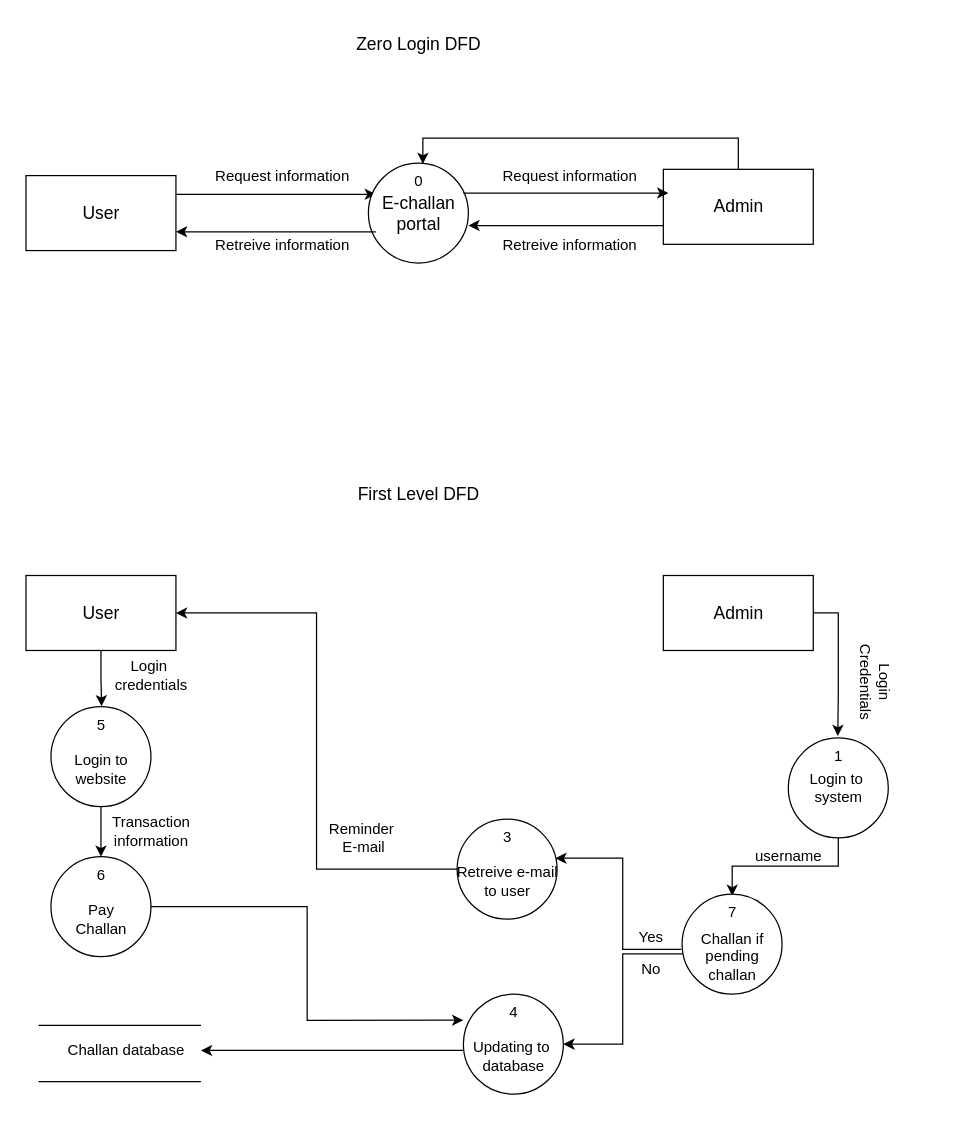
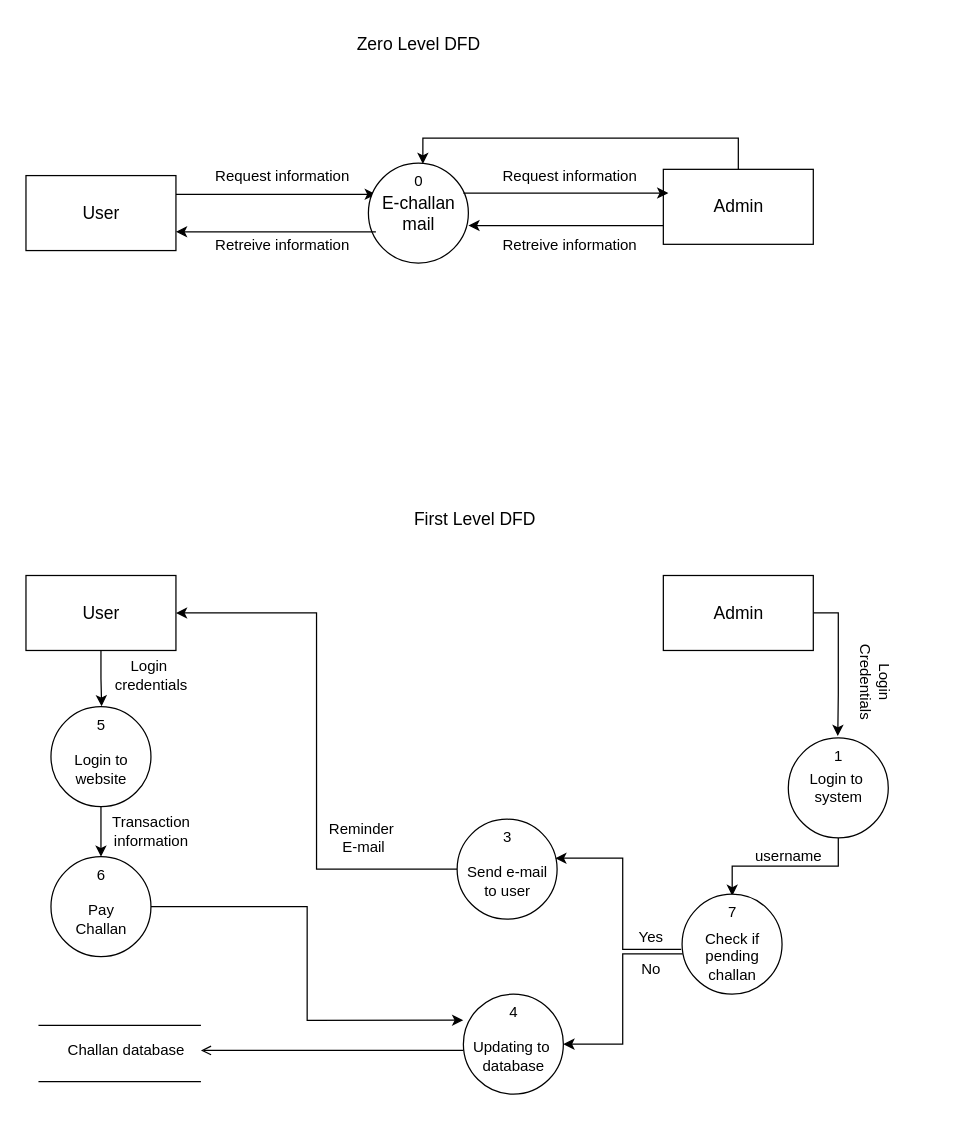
  <mxCell id="0" />
  <mxCell id="1" parent="0" />
  <mxCell id="2" style="edgeStyle=orthogonalEdgeStyle;rounded=0;orthogonalLoop=1;jettySize=auto;html=1;exitX=1;exitY=0.25;exitDx=0;exitDy=0;entryX=0.075;entryY=0.2;entryDx=0;entryDy=0;entryPerimeter=0;fontSize=14;" edge="1" parent="1" source="4" target="7"><mxGeometry relative="1" as="geometry"><Array as="points"><mxPoint x="260" y="155" /><mxPoint x="260" y="155" /></Array></mxGeometry></mxCell>
  <mxCell id="3" style="edgeStyle=orthogonalEdgeStyle;rounded=0;orthogonalLoop=1;jettySize=auto;html=1;exitX=1;exitY=0.75;exitDx=0;exitDy=0;entryX=1;entryY=0.75;entryDx=0;entryDy=0;fontSize=14;" edge="1" parent="1" source="4" target="4"><mxGeometry relative="1" as="geometry" /></mxCell>
  <mxCell id="4" value="" style="rounded=0;whiteSpace=wrap;html=1;" vertex="1" parent="1"><mxGeometry x="20" y="140" width="120" height="60" as="geometry" /></mxCell>
  <mxCell id="5" value="&lt;font style=&quot;font-size: 14px;&quot;&gt;User&lt;/font&gt;" style="text;html=1;resizable=0;autosize=1;align=center;verticalAlign=middle;points=[];fillColor=none;strokeColor=none;rounded=0;" vertex="1" parent="1"><mxGeometry x="55" y="155" width="50" height="30" as="geometry" /></mxCell>
  <mxCell id="6" value="" style="ellipse;whiteSpace=wrap;html=1;aspect=fixed;fontSize=14;" vertex="1" parent="1"><mxGeometry x="294" y="130" width="80" height="80" as="geometry" /></mxCell>
- <mxCell id="7" value="E-challan&lt;br&gt;portal" style="text;html=1;resizable=0;autosize=1;align=center;verticalAlign=middle;points=[];fillColor=none;strokeColor=none;rounded=0;fontSize=14;" vertex="1" parent="1"><mxGeometry x="294" y="145" width="80" height="50" as="geometry" /></mxCell>
+ <mxCell id="7" value="E-challan&lt;br&gt;mail" style="text;html=1;resizable=0;autosize=1;align=center;verticalAlign=middle;points=[];fillColor=none;strokeColor=none;rounded=0;fontSize=14;" vertex="1" parent="1"><mxGeometry x="294" y="145" width="80" height="50" as="geometry" /></mxCell>
  <mxCell id="8" style="edgeStyle=orthogonalEdgeStyle;rounded=0;orthogonalLoop=1;jettySize=auto;html=1;exitX=0;exitY=0.75;exitDx=0;exitDy=0;entryX=1;entryY=0.7;entryDx=0;entryDy=0;entryPerimeter=0;fontSize=12;" edge="1" parent="1" source="10" target="7"><mxGeometry relative="1" as="geometry" /></mxCell>
  <mxCell id="9" style="edgeStyle=orthogonalEdgeStyle;rounded=0;orthogonalLoop=1;jettySize=auto;html=1;exitX=0.5;exitY=0;exitDx=0;exitDy=0;entryX=0.619;entryY=0.024;entryDx=0;entryDy=0;entryPerimeter=0;fontSize=12;endArrow=classic;endFill=1;" edge="1" parent="1" source="10" target="21"><mxGeometry relative="1" as="geometry" /></mxCell>
  <mxCell id="10" value="" style="rounded=0;whiteSpace=wrap;html=1;" vertex="1" parent="1"><mxGeometry x="530" y="135" width="120" height="60" as="geometry" /></mxCell>
  <mxCell id="11" value="&lt;font style=&quot;font-size: 14px;&quot;&gt;Admin&lt;/font&gt;" style="text;html=1;resizable=0;autosize=1;align=center;verticalAlign=middle;points=[];fillColor=none;strokeColor=none;rounded=0;" vertex="1" parent="1"><mxGeometry x="560" y="150" width="60" height="30" as="geometry" /></mxCell>
- <mxCell id="12" value="Zero Login DFD" style="text;html=1;resizable=0;autosize=1;align=center;verticalAlign=middle;points=[];fillColor=none;strokeColor=none;rounded=0;fontSize=14;" vertex="1" parent="1"><mxGeometry x="274" y="20" width="120" height="30" as="geometry" /></mxCell>
+ <mxCell id="12" value="Zero Level DFD" style="text;html=1;resizable=0;autosize=1;align=center;verticalAlign=middle;points=[];fillColor=none;strokeColor=none;rounded=0;fontSize=14;" vertex="1" parent="1"><mxGeometry x="274" y="20" width="120" height="30" as="geometry" /></mxCell>
  <mxCell id="13" value="&lt;font style=&quot;font-size: 12px;&quot;&gt;Request information&lt;/font&gt;" style="text;html=1;resizable=0;autosize=1;align=center;verticalAlign=middle;points=[];fillColor=none;strokeColor=none;rounded=0;fontSize=14;" vertex="1" parent="1"><mxGeometry x="160" y="125" width="130" height="30" as="geometry" /></mxCell>
  <mxCell id="14" value="" style="edgeStyle=none;orthogonalLoop=1;jettySize=auto;html=1;rounded=0;fontSize=12;exitX=0.075;exitY=0.8;exitDx=0;exitDy=0;exitPerimeter=0;" edge="1" parent="1" source="7"><mxGeometry width="80" relative="1" as="geometry"><mxPoint x="270" y="185" as="sourcePoint" /><mxPoint x="140" y="185" as="targetPoint" /><Array as="points" /></mxGeometry></mxCell>
  <mxCell id="15" value="&lt;font style=&quot;font-size: 12px;&quot;&gt;Retreive information&lt;/font&gt;" style="text;html=1;resizable=0;autosize=1;align=center;verticalAlign=middle;points=[];fillColor=none;strokeColor=none;rounded=0;fontSize=14;" vertex="1" parent="1"><mxGeometry x="160" y="180" width="130" height="30" as="geometry" /></mxCell>
  <mxCell id="16" style="edgeStyle=orthogonalEdgeStyle;rounded=0;orthogonalLoop=1;jettySize=auto;html=1;entryX=0.075;entryY=0.2;entryDx=0;entryDy=0;entryPerimeter=0;fontSize=14;" edge="1" parent="1"><mxGeometry relative="1" as="geometry"><mxPoint x="370" y="154" as="sourcePoint" /><mxPoint x="534" y="154" as="targetPoint" /></mxGeometry></mxCell>
- <mxCell id="17" value="First Level DFD" style="text;html=1;resizable=0;autosize=1;align=center;verticalAlign=middle;points=[];fillColor=none;strokeColor=none;rounded=0;fontSize=14;" vertex="1" parent="1"><mxGeometry x="274" y="380" width="120" height="30" as="geometry" /></mxCell>
+ <mxCell id="17" value="First Level DFD" style="text;html=1;resizable=0;autosize=1;align=center;verticalAlign=middle;points=[];fillColor=none;strokeColor=none;rounded=0;fontSize=14;" vertex="1" parent="1"><mxGeometry x="319" y="400" width="120" height="30" as="geometry" /></mxCell>
  <mxCell id="18" style="edgeStyle=orthogonalEdgeStyle;rounded=0;orthogonalLoop=1;jettySize=auto;html=1;exitX=0.5;exitY=1;exitDx=0;exitDy=0;entryX=0.518;entryY=-0.01;entryDx=0;entryDy=0;entryPerimeter=0;fontSize=12;endArrow=classic;endFill=1;" edge="1" parent="1" source="19" target="55"><mxGeometry relative="1" as="geometry" /></mxCell>
  <mxCell id="19" value="" style="rounded=0;whiteSpace=wrap;html=1;" vertex="1" parent="1"><mxGeometry x="20" y="460" width="120" height="60" as="geometry" /></mxCell>
  <mxCell id="20" value="&lt;font style=&quot;font-size: 14px;&quot;&gt;User&lt;/font&gt;" style="text;html=1;resizable=0;autosize=1;align=center;verticalAlign=middle;points=[];fillColor=none;strokeColor=none;rounded=0;" vertex="1" parent="1"><mxGeometry x="55" y="475" width="50" height="30" as="geometry" /></mxCell>
  <mxCell id="21" value="0" style="text;html=1;resizable=0;autosize=1;align=center;verticalAlign=middle;points=[];fillColor=none;strokeColor=none;rounded=0;fontSize=12;" vertex="1" parent="1"><mxGeometry x="319" y="130" width="30" height="30" as="geometry" /></mxCell>
  <mxCell id="22" value="&lt;font style=&quot;font-size: 12px;&quot;&gt;Request information&lt;/font&gt;" style="text;html=1;resizable=0;autosize=1;align=center;verticalAlign=middle;points=[];fillColor=none;strokeColor=none;rounded=0;fontSize=14;" vertex="1" parent="1"><mxGeometry x="390" y="125" width="130" height="30" as="geometry" /></mxCell>
  <mxCell id="23" value="&lt;font style=&quot;font-size: 12px;&quot;&gt;Retreive information&lt;/font&gt;" style="text;html=1;resizable=0;autosize=1;align=center;verticalAlign=middle;points=[];fillColor=none;strokeColor=none;rounded=0;fontSize=14;" vertex="1" parent="1"><mxGeometry x="390" y="180" width="130" height="30" as="geometry" /></mxCell>
  <mxCell id="24" style="edgeStyle=orthogonalEdgeStyle;rounded=0;orthogonalLoop=1;jettySize=auto;html=1;exitX=1;exitY=0.5;exitDx=0;exitDy=0;entryX=0.487;entryY=-0.052;entryDx=0;entryDy=0;entryPerimeter=0;fontSize=12;endArrow=classic;endFill=1;" edge="1" parent="1" source="25" target="31"><mxGeometry relative="1" as="geometry" /></mxCell>
  <mxCell id="25" value="" style="rounded=0;whiteSpace=wrap;html=1;" vertex="1" parent="1"><mxGeometry x="530" y="460" width="120" height="60" as="geometry" /></mxCell>
  <mxCell id="26" value="&lt;font style=&quot;font-size: 14px;&quot;&gt;Admin&lt;/font&gt;" style="text;html=1;resizable=0;autosize=1;align=center;verticalAlign=middle;points=[];fillColor=none;strokeColor=none;rounded=0;" vertex="1" parent="1"><mxGeometry x="560" y="475" width="60" height="30" as="geometry" /></mxCell>
  <mxCell id="27" style="edgeStyle=orthogonalEdgeStyle;rounded=0;orthogonalLoop=1;jettySize=auto;html=1;exitX=0.5;exitY=1;exitDx=0;exitDy=0;entryX=0.504;entryY=0.046;entryDx=0;entryDy=0;entryPerimeter=0;fontSize=12;endArrow=classic;endFill=1;" edge="1" parent="1" source="28" target="34"><mxGeometry relative="1" as="geometry" /></mxCell>
  <mxCell id="28" value="" style="ellipse;whiteSpace=wrap;html=1;aspect=fixed;fontSize=12;" vertex="1" parent="1"><mxGeometry x="630" y="590" width="80" height="80" as="geometry" /></mxCell>
  <mxCell id="29" value="Login to&amp;nbsp;&lt;br&gt;system" style="text;html=1;resizable=0;autosize=1;align=center;verticalAlign=middle;points=[];fillColor=none;strokeColor=none;rounded=0;fontSize=12;" vertex="1" parent="1"><mxGeometry x="635" y="610" width="70" height="40" as="geometry" /></mxCell>
  <mxCell id="30" value="Login&lt;br&gt;Credentials" style="text;html=1;resizable=0;autosize=1;align=center;verticalAlign=middle;points=[];fillColor=none;strokeColor=none;rounded=0;fontSize=12;rotation=90;" vertex="1" parent="1"><mxGeometry x="660" y="525" width="80" height="40" as="geometry" /></mxCell>
  <mxCell id="31" value="1" style="text;html=1;resizable=0;autosize=1;align=center;verticalAlign=middle;points=[];fillColor=none;strokeColor=none;rounded=0;fontSize=12;" vertex="1" parent="1"><mxGeometry x="655" y="590" width="30" height="30" as="geometry" /></mxCell>
  <mxCell id="32" value="" style="ellipse;whiteSpace=wrap;html=1;aspect=fixed;fontSize=12;" vertex="1" parent="1"><mxGeometry x="545" y="715" width="80" height="80" as="geometry" /></mxCell>
- <mxCell id="33" value="Challan if&lt;br&gt;pending&lt;br&gt;challan" style="text;html=1;resizable=0;autosize=1;align=center;verticalAlign=middle;points=[];fillColor=none;strokeColor=none;rounded=0;fontSize=12;" vertex="1" parent="1"><mxGeometry x="550" y="735" width="70" height="60" as="geometry" /></mxCell>
+ <mxCell id="33" value="Check if&lt;br&gt;pending&lt;br&gt;challan" style="text;html=1;resizable=0;autosize=1;align=center;verticalAlign=middle;points=[];fillColor=none;strokeColor=none;rounded=0;fontSize=12;" vertex="1" parent="1"><mxGeometry x="550" y="735" width="70" height="60" as="geometry" /></mxCell>
  <mxCell id="34" value="7" style="text;html=1;resizable=0;autosize=1;align=center;verticalAlign=middle;points=[];fillColor=none;strokeColor=none;rounded=0;fontSize=12;" vertex="1" parent="1"><mxGeometry x="570" y="715" width="30" height="30" as="geometry" /></mxCell>
  <mxCell id="35" value="username&lt;br&gt;" style="text;html=1;resizable=0;autosize=1;align=center;verticalAlign=middle;points=[];fillColor=none;strokeColor=none;rounded=0;fontSize=12;rotation=0;" vertex="1" parent="1"><mxGeometry x="590" y="670" width="80" height="30" as="geometry" /></mxCell>
  <mxCell id="36" value="" style="ellipse;whiteSpace=wrap;html=1;aspect=fixed;fontSize=12;" vertex="1" parent="1"><mxGeometry x="370" y="795" width="80" height="80" as="geometry" /></mxCell>
  <mxCell id="37" value="Updating to&amp;nbsp;&lt;br&gt;database" style="text;html=1;resizable=0;autosize=1;align=center;verticalAlign=middle;points=[];fillColor=none;strokeColor=none;rounded=0;fontSize=12;" vertex="1" parent="1"><mxGeometry x="365" y="825" width="90" height="40" as="geometry" /></mxCell>
  <mxCell id="38" value="4" style="text;html=1;resizable=0;autosize=1;align=center;verticalAlign=middle;points=[];fillColor=none;strokeColor=none;rounded=0;fontSize=12;" vertex="1" parent="1"><mxGeometry x="395" y="795" width="30" height="30" as="geometry" /></mxCell>
  <mxCell id="39" style="edgeStyle=orthogonalEdgeStyle;rounded=0;orthogonalLoop=1;jettySize=auto;html=1;exitX=0;exitY=0.5;exitDx=0;exitDy=0;fontSize=12;endArrow=classic;endFill=1;entryX=1;entryY=0.5;entryDx=0;entryDy=0;" edge="1" parent="1" source="40" target="19"><mxGeometry relative="1" as="geometry"><mxPoint x="260" y="580" as="targetPoint" /></mxGeometry></mxCell>
  <mxCell id="40" value="" style="ellipse;whiteSpace=wrap;html=1;aspect=fixed;fontSize=12;" vertex="1" parent="1"><mxGeometry x="365" y="655" width="80" height="80" as="geometry" /></mxCell>
- <mxCell id="41" value="Retreive e-mail&lt;br&gt;to user" style="text;html=1;resizable=0;autosize=1;align=center;verticalAlign=middle;points=[];fillColor=none;strokeColor=none;rounded=0;fontSize=12;" vertex="1" parent="1"><mxGeometry x="360" y="685" width="90" height="40" as="geometry" /></mxCell>
+ <mxCell id="41" value="Send e-mail&lt;br&gt;to user" style="text;html=1;resizable=0;autosize=1;align=center;verticalAlign=middle;points=[];fillColor=none;strokeColor=none;rounded=0;fontSize=12;" vertex="1" parent="1"><mxGeometry x="360" y="685" width="90" height="40" as="geometry" /></mxCell>
  <mxCell id="42" value="3" style="text;html=1;resizable=0;autosize=1;align=center;verticalAlign=middle;points=[];fillColor=none;strokeColor=none;rounded=0;fontSize=12;" vertex="1" parent="1"><mxGeometry x="390" y="655" width="30" height="30" as="geometry" /></mxCell>
  <mxCell id="43" style="edgeStyle=orthogonalEdgeStyle;rounded=0;orthogonalLoop=1;jettySize=auto;html=1;exitX=0.006;exitY=0.596;exitDx=0;exitDy=0;entryX=1;entryY=0.5;entryDx=0;entryDy=0;fontSize=12;endArrow=classic;endFill=1;exitPerimeter=0;" edge="1" parent="1" source="32" target="36"><mxGeometry relative="1" as="geometry"><mxPoint x="555" y="765" as="sourcePoint" /><mxPoint x="460.54" y="700" as="targetPoint" /></mxGeometry></mxCell>
  <mxCell id="44" style="edgeStyle=orthogonalEdgeStyle;rounded=0;orthogonalLoop=1;jettySize=auto;html=1;exitX=-0.009;exitY=0.553;exitDx=0;exitDy=0;entryX=0.928;entryY=0.031;entryDx=0;entryDy=0;fontSize=12;endArrow=classic;endFill=1;exitPerimeter=0;entryPerimeter=0;" edge="1" parent="1" source="32" target="41"><mxGeometry relative="1" as="geometry"><mxPoint x="560" y="760" as="sourcePoint" /><mxPoint x="464.52" y="832.32" as="targetPoint" /></mxGeometry></mxCell>
  <mxCell id="45" value="Yes" style="text;html=1;resizable=0;autosize=1;align=center;verticalAlign=middle;points=[];fillColor=none;strokeColor=none;rounded=0;fontSize=12;" vertex="1" parent="1"><mxGeometry x="500" y="735" width="40" height="30" as="geometry" /></mxCell>
  <mxCell id="46" value="No" style="text;html=1;resizable=0;autosize=1;align=center;verticalAlign=middle;points=[];fillColor=none;strokeColor=none;rounded=0;fontSize=12;" vertex="1" parent="1"><mxGeometry x="500" y="760" width="40" height="30" as="geometry" /></mxCell>
  <mxCell id="47" value="Reminder&amp;nbsp;&lt;br&gt;E-mail" style="text;html=1;resizable=0;autosize=1;align=center;verticalAlign=middle;points=[];fillColor=none;strokeColor=none;rounded=0;fontSize=12;rotation=0;" vertex="1" parent="1"><mxGeometry x="250" y="650" width="80" height="40" as="geometry" /></mxCell>
  <mxCell id="48" value="" style="endArrow=none;html=1;rounded=0;fontSize=12;" edge="1" parent="1"><mxGeometry width="50" height="50" relative="1" as="geometry"><mxPoint x="30" y="820" as="sourcePoint" /><mxPoint x="160" y="820" as="targetPoint" /></mxGeometry></mxCell>
  <mxCell id="49" value="" style="endArrow=none;html=1;rounded=0;fontSize=12;" edge="1" parent="1"><mxGeometry width="50" height="50" relative="1" as="geometry"><mxPoint x="30" y="865" as="sourcePoint" /><mxPoint x="160" y="865" as="targetPoint" /></mxGeometry></mxCell>
  <mxCell id="50" value="Challan database" style="text;html=1;resizable=0;autosize=1;align=center;verticalAlign=middle;points=[];fillColor=none;strokeColor=none;rounded=0;fontSize=12;" vertex="1" parent="1"><mxGeometry x="40" y="825" width="120" height="30" as="geometry" /></mxCell>
- <mxCell id="51" style="edgeStyle=orthogonalEdgeStyle;rounded=0;orthogonalLoop=1;jettySize=auto;html=1;exitX=0.056;exitY=0.376;exitDx=0;exitDy=0;fontSize=12;endArrow=classic;endFill=1;exitPerimeter=0;" edge="1" parent="1" source="37" target="50"><mxGeometry relative="1" as="geometry"><mxPoint x="319" y="825" as="sourcePoint" /><mxPoint x="223.52" y="897.32" as="targetPoint" /></mxGeometry></mxCell>
+ <mxCell id="51" style="edgeStyle=orthogonalEdgeStyle;rounded=0;orthogonalLoop=1;jettySize=auto;html=1;exitX=0.056;exitY=0.376;exitDx=0;exitDy=0;fontSize=12;endArrow=open;endFill=1;exitPerimeter=0;" edge="1" parent="1" source="37" target="50"><mxGeometry relative="1" as="geometry"><mxPoint x="319" y="825" as="sourcePoint" /><mxPoint x="223.52" y="897.32" as="targetPoint" /></mxGeometry></mxCell>
  <mxCell id="52" style="edgeStyle=orthogonalEdgeStyle;rounded=0;orthogonalLoop=1;jettySize=auto;html=1;exitX=0.5;exitY=1;exitDx=0;exitDy=0;fontSize=12;endArrow=classic;endFill=1;" edge="1" parent="1" source="53" target="60"><mxGeometry relative="1" as="geometry" /></mxCell>
  <mxCell id="53" value="" style="ellipse;whiteSpace=wrap;html=1;aspect=fixed;fontSize=12;" vertex="1" parent="1"><mxGeometry x="40" y="565" width="80" height="80" as="geometry" /></mxCell>
  <mxCell id="54" value="Login to&lt;br&gt;website" style="text;html=1;resizable=0;autosize=1;align=center;verticalAlign=middle;points=[];fillColor=none;strokeColor=none;rounded=0;fontSize=12;" vertex="1" parent="1"><mxGeometry x="45" y="595" width="70" height="40" as="geometry" /></mxCell>
  <mxCell id="55" value="5" style="text;html=1;resizable=0;autosize=1;align=center;verticalAlign=middle;points=[];fillColor=none;strokeColor=none;rounded=0;fontSize=12;" vertex="1" parent="1"><mxGeometry x="65" y="565" width="30" height="30" as="geometry" /></mxCell>
  <mxCell id="56" value="Login&amp;nbsp;&lt;br&gt;credentials" style="text;html=1;resizable=0;autosize=1;align=center;verticalAlign=middle;points=[];fillColor=none;strokeColor=none;rounded=0;fontSize=12;" vertex="1" parent="1"><mxGeometry x="80" y="520" width="80" height="40" as="geometry" /></mxCell>
  <mxCell id="57" style="edgeStyle=orthogonalEdgeStyle;rounded=0;orthogonalLoop=1;jettySize=auto;html=1;exitX=1;exitY=0.5;exitDx=0;exitDy=0;entryX=-0.001;entryY=0.261;entryDx=0;entryDy=0;entryPerimeter=0;fontSize=12;endArrow=classic;endFill=1;" edge="1" parent="1" source="58" target="36"><mxGeometry relative="1" as="geometry" /></mxCell>
  <mxCell id="58" value="" style="ellipse;whiteSpace=wrap;html=1;aspect=fixed;fontSize=12;" vertex="1" parent="1"><mxGeometry x="40" y="685" width="80" height="80" as="geometry" /></mxCell>
  <mxCell id="59" value="Pay&lt;br&gt;Challan" style="text;html=1;resizable=0;autosize=1;align=center;verticalAlign=middle;points=[];fillColor=none;strokeColor=none;rounded=0;fontSize=12;" vertex="1" parent="1"><mxGeometry x="50" y="715" width="60" height="40" as="geometry" /></mxCell>
  <mxCell id="60" value="6" style="text;html=1;resizable=0;autosize=1;align=center;verticalAlign=middle;points=[];fillColor=none;strokeColor=none;rounded=0;fontSize=12;" vertex="1" parent="1"><mxGeometry x="65" y="685" width="30" height="30" as="geometry" /></mxCell>
  <mxCell id="61" value="Transaction&lt;br&gt;information" style="text;html=1;resizable=0;autosize=1;align=center;verticalAlign=middle;points=[];fillColor=none;strokeColor=none;rounded=0;fontSize=12;" vertex="1" parent="1"><mxGeometry x="75" y="645" width="90" height="40" as="geometry" /></mxCell>
